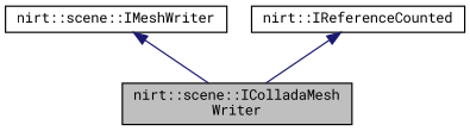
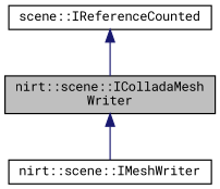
  digraph {
    fontname="Roboto Mono"
    node [color=black fillcolor=white fontname="Roboto Mono" fontsize=10 shape=record style=filled]
    edge [color=midnightblue dir=back fontname="Roboto Mono" fontsize=10 labelfontname=Helvetica labelfontsize=10 style=solid]
    n1 [fillcolor=grey75 fontcolor=black height=0.2 label="nirt::scene::IColladaMesh\lWriter" width=0.4]
    n2 [height=0.2 label="nirt::scene::IMeshWriter" width=0.4]
-   n3 [height=0.2 label="nirt::IReferenceCounted" width=0.4]
-   n2 -> n1
+   n3 [height=0.2 label="scene::IReferenceCounted" width=0.4]
+   n1 -> n2
    n3 -> n1
  }
